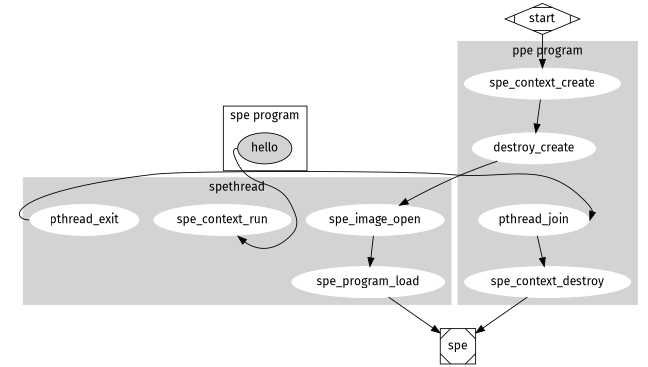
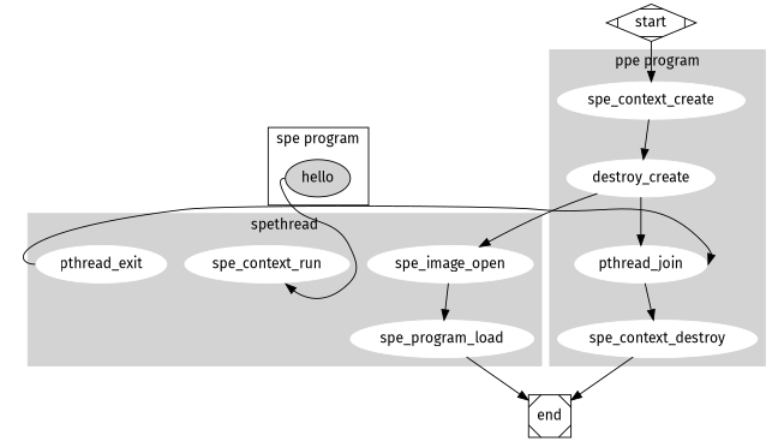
  digraph {
    fontname="Fira Sans"
    node [color=white fontname="Fira Sans" style=filled]
    edge [fontname="Fira Sans"]
    spe_context_create
    n2 [label=destroy_create]
    pthread_join
    spe_context_destroy
    spe_image_open
    spe_program_load
    spe_context_run
    pthread_exit
    hello [color=""]
-   end [shape=Msquare label=spe color="" style=""]
+   end [shape=Msquare color="" style=""]
    start [shape=Mdiamond color="" style=""]
    subgraph cluster_1 {
      color=lightgrey
      label="ppe program"
      style=filled
      spe_context_create
      n2
      pthread_join
      spe_context_destroy
    }
    subgraph cluster_2 {
      color=lightgrey
      label=spethread
      style=filled
      spe_image_open
      spe_program_load
      spe_context_run
      pthread_exit
    }
    subgraph cluster_3 {
      color=black
      label="spe program"
      hello
    }
    spe_context_create -> n2
+   n2 -> pthread_join
    n2 -> spe_image_open
    pthread_join -> spe_context_destroy
    spe_context_destroy -> end
    spe_image_open -> spe_program_load
    spe_program_load -> end
    pthread_exit -> pthread_join [headport=e tailport=w]
    hello -> spe_context_run [headport=se tailport=w]
    start -> spe_context_create
  }
